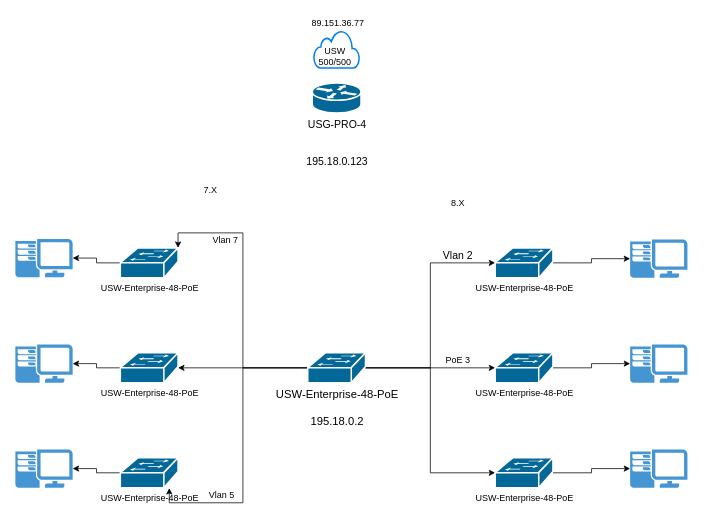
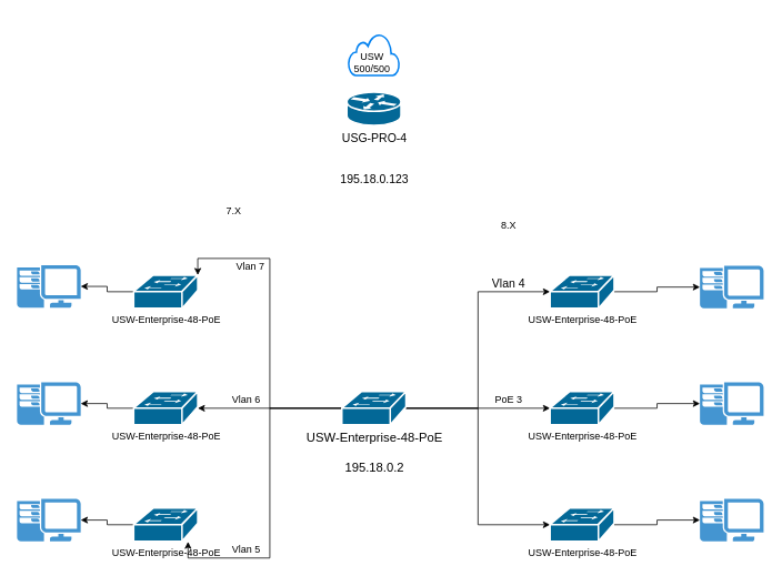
  <mxCell id="0" />
  <mxCell id="1" parent="0" />
  <mxCell id="2" value="" style="html=1;verticalLabelPosition=bottom;align=center;labelBackgroundColor=#ffffff;verticalAlign=top;strokeWidth=2;strokeColor=#0080F0;shadow=0;dashed=0;shape=mxgraph.ios7.icons.cloud;" vertex="1" parent="1"><mxGeometry x="418" y="40" width="61" height="50" as="geometry" /></mxCell>
  <mxCell id="3" value="&lt;div&gt;USW&lt;/div&gt;&lt;div&gt;500/500&lt;/div&gt;" style="text;html=1;align=center;verticalAlign=middle;resizable=0;points=[];autosize=1;strokeColor=none;fillColor=none;" vertex="1" parent="1"><mxGeometry x="416" y="60" width="60" height="30" as="geometry" /></mxCell>
  <mxCell id="4" value="&lt;div style=&quot;font-size: 14px&quot;&gt;&lt;font style=&quot;font-size: 14px&quot;&gt;USG-PRO-4&lt;/font&gt;&lt;/div&gt;&lt;div style=&quot;font-size: 14px&quot;&gt;&lt;font style=&quot;font-size: 14px&quot;&gt;&lt;br&gt;&lt;/font&gt;&lt;/div&gt;&lt;div style=&quot;font-size: 14px&quot;&gt;&lt;font style=&quot;font-size: 14px&quot;&gt;&lt;br&gt;&lt;/font&gt;&lt;/div&gt;&lt;div style=&quot;font-size: 14px&quot;&gt;&lt;font style=&quot;font-size: 14px&quot;&gt;195.18.0.123&lt;br&gt;&lt;/font&gt;&lt;/div&gt;" style="shape=mxgraph.cisco.routers.router;sketch=0;html=1;pointerEvents=1;dashed=0;fillColor=#036897;strokeColor=#ffffff;strokeWidth=2;verticalLabelPosition=bottom;verticalAlign=top;align=center;outlineConnect=0;" vertex="1" parent="1"><mxGeometry x="416" y="110" width="65" height="40" as="geometry" /></mxCell>
  <mxCell id="5" style="edgeStyle=orthogonalEdgeStyle;rounded=0;orthogonalLoop=1;jettySize=auto;html=1;" edge="1" parent="1" source="11" target="15"><mxGeometry relative="1" as="geometry" /></mxCell>
  <mxCell id="6" style="edgeStyle=orthogonalEdgeStyle;rounded=0;orthogonalLoop=1;jettySize=auto;html=1;entryX=1;entryY=0;entryDx=0;entryDy=0;entryPerimeter=0;" edge="1" parent="1" source="11" target="19"><mxGeometry relative="1" as="geometry" /></mxCell>
  <mxCell id="7" style="edgeStyle=orthogonalEdgeStyle;rounded=0;orthogonalLoop=1;jettySize=auto;html=1;" edge="1" parent="1" source="11" target="21"><mxGeometry relative="1" as="geometry" /></mxCell>
  <mxCell id="8" style="edgeStyle=orthogonalEdgeStyle;rounded=0;orthogonalLoop=1;jettySize=auto;html=1;entryX=0.848;entryY=1.01;entryDx=0;entryDy=0;entryPerimeter=0;" edge="1" parent="1" source="11" target="23"><mxGeometry relative="1" as="geometry" /></mxCell>
  <mxCell id="9" style="edgeStyle=orthogonalEdgeStyle;rounded=0;orthogonalLoop=1;jettySize=auto;html=1;entryX=0;entryY=0.5;entryDx=0;entryDy=0;entryPerimeter=0;" edge="1" parent="1" source="11" target="13"><mxGeometry relative="1" as="geometry" /></mxCell>
  <mxCell id="10" style="edgeStyle=orthogonalEdgeStyle;rounded=0;orthogonalLoop=1;jettySize=auto;html=1;entryX=0;entryY=0.5;entryDx=0;entryDy=0;entryPerimeter=0;" edge="1" parent="1" source="11" target="17"><mxGeometry relative="1" as="geometry" /></mxCell>
  <mxCell id="11" value="&lt;div style=&quot;font-size: 15px&quot;&gt;&lt;font style=&quot;font-size: 15px&quot;&gt;&lt;span class=&quot;product-current-sku&quot;&gt;USW-Enterprise-48-PoE&lt;br&gt;&lt;/span&gt;&lt;/font&gt;&lt;/div&gt;&lt;div style=&quot;font-size: 15px&quot;&gt;&lt;font style=&quot;font-size: 15px&quot;&gt;&lt;br&gt;&lt;/font&gt;&lt;/div&gt;&lt;div style=&quot;font-size: 15px&quot;&gt;&lt;font style=&quot;font-size: 15px&quot;&gt;195.18.0.2&lt;br&gt;&lt;span class=&quot;product-current-sku&quot;&gt;&lt;/span&gt;&lt;/font&gt;&lt;/div&gt;&lt;font style=&quot;font-size: 15px&quot;&gt;&lt;br&gt;&lt;/font&gt;" style="shape=mxgraph.cisco.switches.workgroup_switch;sketch=0;html=1;pointerEvents=1;dashed=0;fillColor=#036897;strokeColor=#ffffff;strokeWidth=2;verticalLabelPosition=bottom;verticalAlign=top;align=center;outlineConnect=0;" vertex="1" parent="1"><mxGeometry x="410" y="470" width="77" height="40" as="geometry" /></mxCell>
  <mxCell id="12" value="" style="edgeStyle=orthogonalEdgeStyle;rounded=0;orthogonalLoop=1;jettySize=auto;html=1;" edge="1" parent="1" source="13" target="27"><mxGeometry relative="1" as="geometry" /></mxCell>
  <mxCell id="13" value="&lt;span class=&quot;product-current-sku&quot;&gt;USW-Enterprise-48-PoE&lt;/span&gt;" style="shape=mxgraph.cisco.switches.workgroup_switch;sketch=0;html=1;pointerEvents=1;dashed=0;fillColor=#036897;strokeColor=#ffffff;strokeWidth=2;verticalLabelPosition=bottom;verticalAlign=top;align=center;outlineConnect=0;" vertex="1" parent="1"><mxGeometry x="660" y="330" width="77" height="40" as="geometry" /></mxCell>
  <mxCell id="14" value="" style="edgeStyle=orthogonalEdgeStyle;rounded=0;orthogonalLoop=1;jettySize=auto;html=1;" edge="1" parent="1" source="15" target="28"><mxGeometry relative="1" as="geometry" /></mxCell>
  <mxCell id="15" value="&lt;span class=&quot;product-current-sku&quot;&gt;USW-Enterprise-48-PoE&lt;/span&gt;" style="shape=mxgraph.cisco.switches.workgroup_switch;sketch=0;html=1;pointerEvents=1;dashed=0;fillColor=#036897;strokeColor=#ffffff;strokeWidth=2;verticalLabelPosition=bottom;verticalAlign=top;align=center;outlineConnect=0;" vertex="1" parent="1"><mxGeometry x="660" y="470" width="77" height="40" as="geometry" /></mxCell>
  <mxCell id="16" value="" style="edgeStyle=orthogonalEdgeStyle;rounded=0;orthogonalLoop=1;jettySize=auto;html=1;" edge="1" parent="1" source="17" target="29"><mxGeometry relative="1" as="geometry" /></mxCell>
  <mxCell id="17" value="&lt;span class=&quot;product-current-sku&quot;&gt;USW-Enterprise-48-PoE&lt;/span&gt;" style="shape=mxgraph.cisco.switches.workgroup_switch;sketch=0;html=1;pointerEvents=1;dashed=0;fillColor=#036897;strokeColor=#ffffff;strokeWidth=2;verticalLabelPosition=bottom;verticalAlign=top;align=center;outlineConnect=0;" vertex="1" parent="1"><mxGeometry x="660" y="610" width="77" height="40" as="geometry" /></mxCell>
  <mxCell id="18" value="" style="edgeStyle=orthogonalEdgeStyle;rounded=0;orthogonalLoop=1;jettySize=auto;html=1;" edge="1" parent="1" source="19" target="24"><mxGeometry relative="1" as="geometry" /></mxCell>
  <mxCell id="19" value="&lt;span class=&quot;product-current-sku&quot;&gt;USW-Enterprise-48-PoE&lt;/span&gt;" style="shape=mxgraph.cisco.switches.workgroup_switch;sketch=0;html=1;pointerEvents=1;dashed=0;fillColor=#036897;strokeColor=#ffffff;strokeWidth=2;verticalLabelPosition=bottom;verticalAlign=top;align=center;outlineConnect=0;" vertex="1" parent="1"><mxGeometry x="160" y="330" width="77" height="40" as="geometry" /></mxCell>
  <mxCell id="20" value="" style="edgeStyle=orthogonalEdgeStyle;rounded=0;orthogonalLoop=1;jettySize=auto;html=1;" edge="1" parent="1" source="21" target="25"><mxGeometry relative="1" as="geometry" /></mxCell>
  <mxCell id="21" value="&lt;span class=&quot;product-current-sku&quot;&gt;USW-Enterprise-48-PoE&lt;/span&gt;" style="shape=mxgraph.cisco.switches.workgroup_switch;sketch=0;html=1;pointerEvents=1;dashed=0;fillColor=#036897;strokeColor=#ffffff;strokeWidth=2;verticalLabelPosition=bottom;verticalAlign=top;align=center;outlineConnect=0;" vertex="1" parent="1"><mxGeometry x="160" y="470" width="77" height="40" as="geometry" /></mxCell>
  <mxCell id="22" value="" style="edgeStyle=orthogonalEdgeStyle;rounded=0;orthogonalLoop=1;jettySize=auto;html=1;" edge="1" parent="1" source="23" target="26"><mxGeometry relative="1" as="geometry" /></mxCell>
  <mxCell id="23" value="&lt;span class=&quot;product-current-sku&quot;&gt;USW-Enterprise-48-PoE&lt;/span&gt;" style="shape=mxgraph.cisco.switches.workgroup_switch;sketch=0;html=1;pointerEvents=1;dashed=0;fillColor=#036897;strokeColor=#ffffff;strokeWidth=2;verticalLabelPosition=bottom;verticalAlign=top;align=center;outlineConnect=0;" vertex="1" parent="1"><mxGeometry x="160" y="610" width="77" height="40" as="geometry" /></mxCell>
  <mxCell id="24" value="" style="pointerEvents=1;shadow=0;dashed=0;html=1;strokeColor=none;fillColor=#4495D1;labelPosition=center;verticalLabelPosition=bottom;verticalAlign=top;align=center;outlineConnect=0;shape=mxgraph.veeam.2d.workstation;" vertex="1" parent="1"><mxGeometry x="20" y="318" width="76.4" height="51.2" as="geometry" /></mxCell>
  <mxCell id="25" value="" style="pointerEvents=1;shadow=0;dashed=0;html=1;strokeColor=none;fillColor=#4495D1;labelPosition=center;verticalLabelPosition=bottom;verticalAlign=top;align=center;outlineConnect=0;shape=mxgraph.veeam.2d.workstation;" vertex="1" parent="1"><mxGeometry x="20" y="458.8" width="76.4" height="51.2" as="geometry" /></mxCell>
  <mxCell id="26" value="" style="pointerEvents=1;shadow=0;dashed=0;html=1;strokeColor=none;fillColor=#4495D1;labelPosition=center;verticalLabelPosition=bottom;verticalAlign=top;align=center;outlineConnect=0;shape=mxgraph.veeam.2d.workstation;" vertex="1" parent="1"><mxGeometry x="20" y="598.8" width="76.4" height="51.2" as="geometry" /></mxCell>
  <mxCell id="27" value="" style="pointerEvents=1;shadow=0;dashed=0;html=1;strokeColor=none;fillColor=#4495D1;labelPosition=center;verticalLabelPosition=bottom;verticalAlign=top;align=center;outlineConnect=0;shape=mxgraph.veeam.2d.workstation;" vertex="1" parent="1"><mxGeometry x="840" y="318.8" width="76.4" height="51.2" as="geometry" /></mxCell>
  <mxCell id="28" value="" style="pointerEvents=1;shadow=0;dashed=0;html=1;strokeColor=none;fillColor=#4495D1;labelPosition=center;verticalLabelPosition=bottom;verticalAlign=top;align=center;outlineConnect=0;shape=mxgraph.veeam.2d.workstation;" vertex="1" parent="1"><mxGeometry x="840" y="458.8" width="76.4" height="51.2" as="geometry" /></mxCell>
  <mxCell id="29" value="" style="pointerEvents=1;shadow=0;dashed=0;html=1;strokeColor=none;fillColor=#4495D1;labelPosition=center;verticalLabelPosition=bottom;verticalAlign=top;align=center;outlineConnect=0;shape=mxgraph.veeam.2d.workstation;" vertex="1" parent="1"><mxGeometry x="840" y="598.8" width="76.4" height="51.2" as="geometry" /></mxCell>
- <mxCell id="30" value="89.151.36.77" style="text;html=1;align=center;verticalAlign=middle;resizable=0;points=[];autosize=1;strokeColor=none;fillColor=none;" vertex="1" parent="1"><mxGeometry x="405" y="20" width="90" height="20" as="geometry" /></mxCell>
- <mxCell id="31" value="&lt;font style=&quot;font-size: 14px&quot;&gt;Vlan 2&lt;br&gt;&lt;/font&gt;" style="text;html=1;align=center;verticalAlign=middle;resizable=0;points=[];autosize=1;strokeColor=none;fillColor=none;" vertex="1" parent="1"><mxGeometry x="580" y="330" width="60" height="20" as="geometry" /></mxCell>
+ <mxCell id="31" value="&lt;font style=&quot;font-size: 14px&quot;&gt;Vlan 4&lt;br&gt;&lt;/font&gt;" style="text;html=1;align=center;verticalAlign=middle;resizable=0;points=[];autosize=1;strokeColor=none;fillColor=none;" vertex="1" parent="1"><mxGeometry x="580" y="330" width="60" height="20" as="geometry" /></mxCell>
  <mxCell id="32" value="PoE 3" style="text;html=1;align=center;verticalAlign=middle;resizable=0;points=[];autosize=1;strokeColor=none;fillColor=none;" vertex="1" parent="1"><mxGeometry x="585" y="470" width="50" height="20" as="geometry" /></mxCell>
  <mxCell id="33" value="&lt;div&gt;Vlan 5&lt;/div&gt;" style="text;html=1;align=center;verticalAlign=middle;resizable=0;points=[];autosize=1;strokeColor=none;fillColor=none;" vertex="1" parent="1"><mxGeometry x="270" y="650" width="50" height="20" as="geometry" /></mxCell>
+ <mxCell id="34" value="Vlan 6" style="text;html=1;align=center;verticalAlign=middle;resizable=0;points=[];autosize=1;strokeColor=none;fillColor=none;" vertex="1" parent="1"><mxGeometry x="270" y="470" width="50" height="20" as="geometry" /></mxCell>
  <mxCell id="35" value="Vlan 7" style="text;html=1;align=center;verticalAlign=middle;resizable=0;points=[];autosize=1;strokeColor=none;fillColor=none;" vertex="1" parent="1"><mxGeometry x="275" y="310" width="50" height="20" as="geometry" /></mxCell>
  <mxCell id="36" value="8.X" style="text;html=1;align=center;verticalAlign=middle;resizable=0;points=[];autosize=1;strokeColor=none;fillColor=none;" vertex="1" parent="1"><mxGeometry x="595" y="260" width="30" height="20" as="geometry" /></mxCell>
  <mxCell id="37" value="&lt;div&gt;7.X&lt;/div&gt;&lt;div&gt;&lt;br&gt;&lt;/div&gt;" style="text;html=1;align=center;verticalAlign=middle;resizable=0;points=[];autosize=1;strokeColor=none;fillColor=none;" vertex="1" parent="1"><mxGeometry x="265" y="245" width="30" height="30" as="geometry" /></mxCell>
